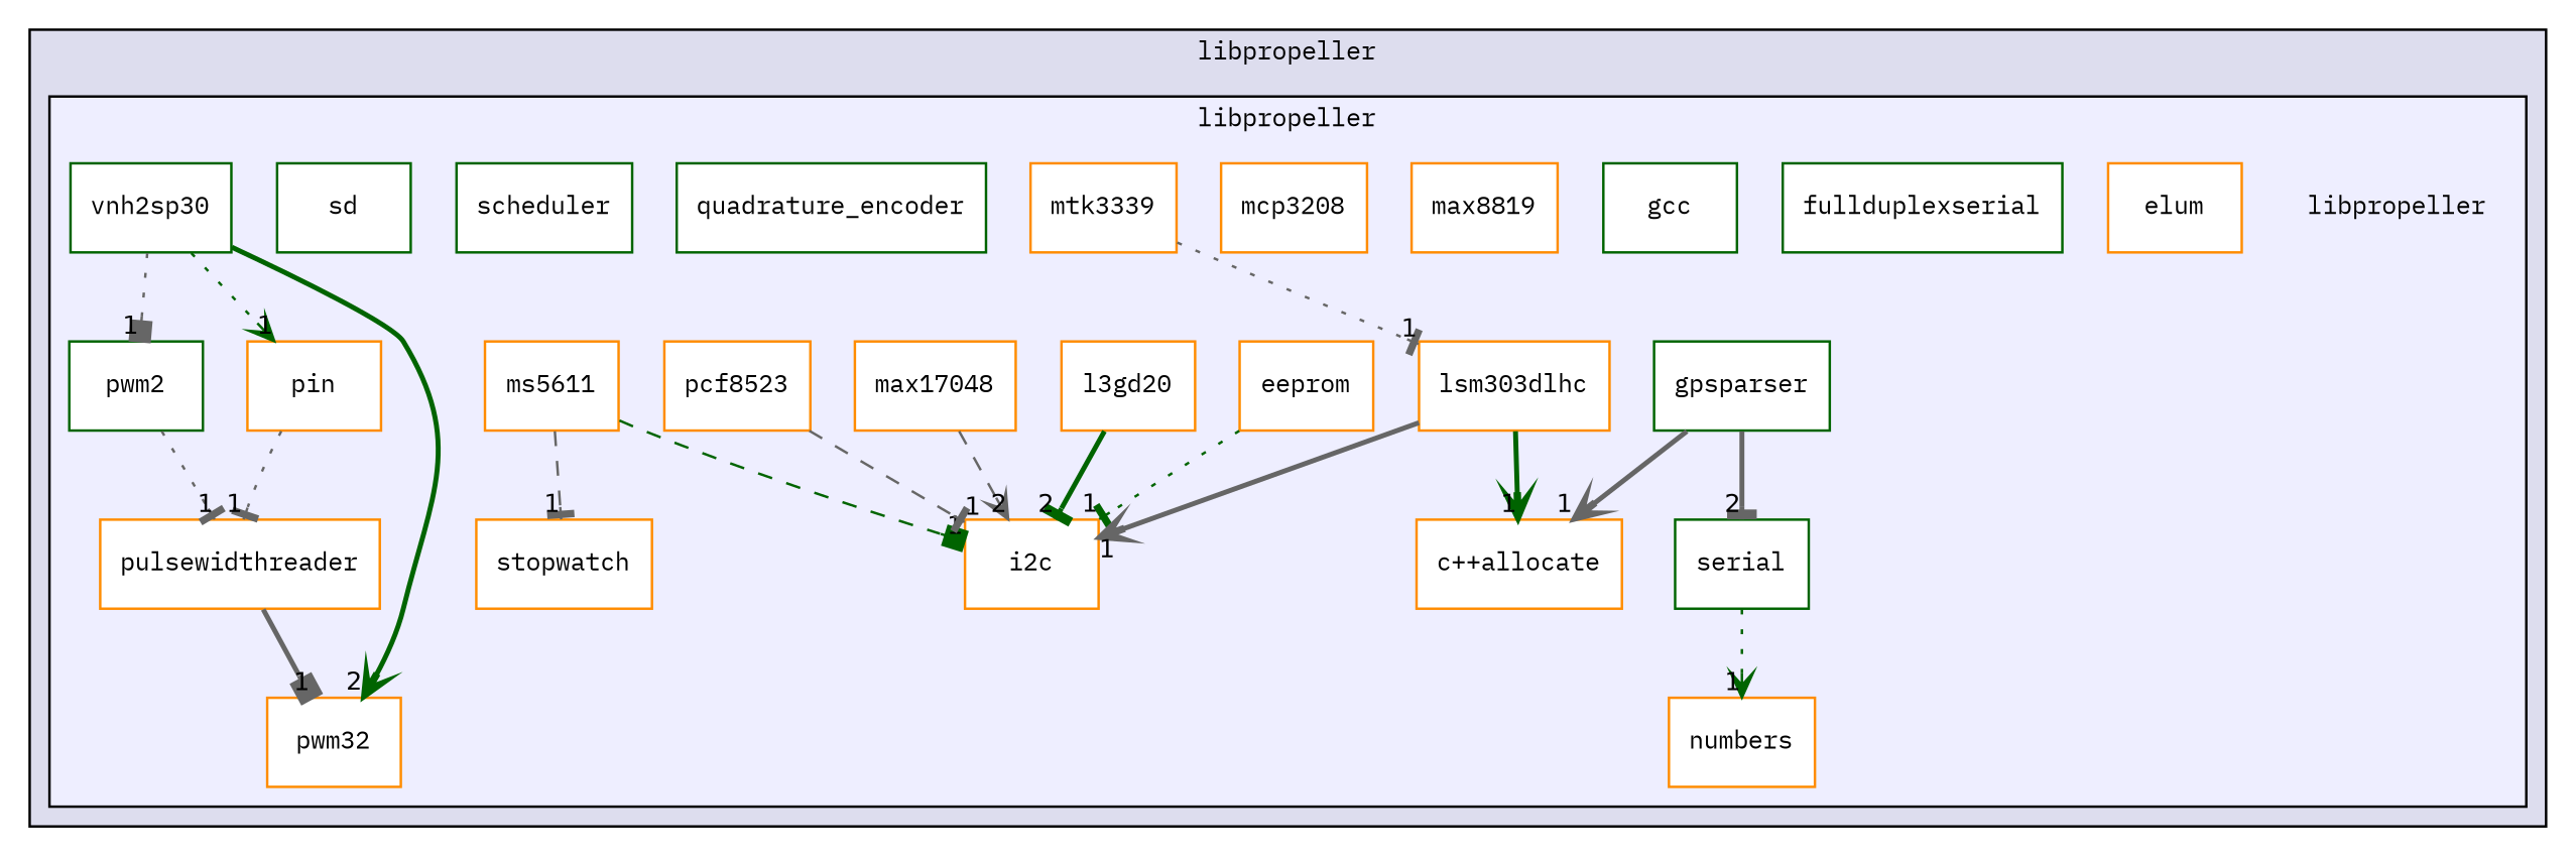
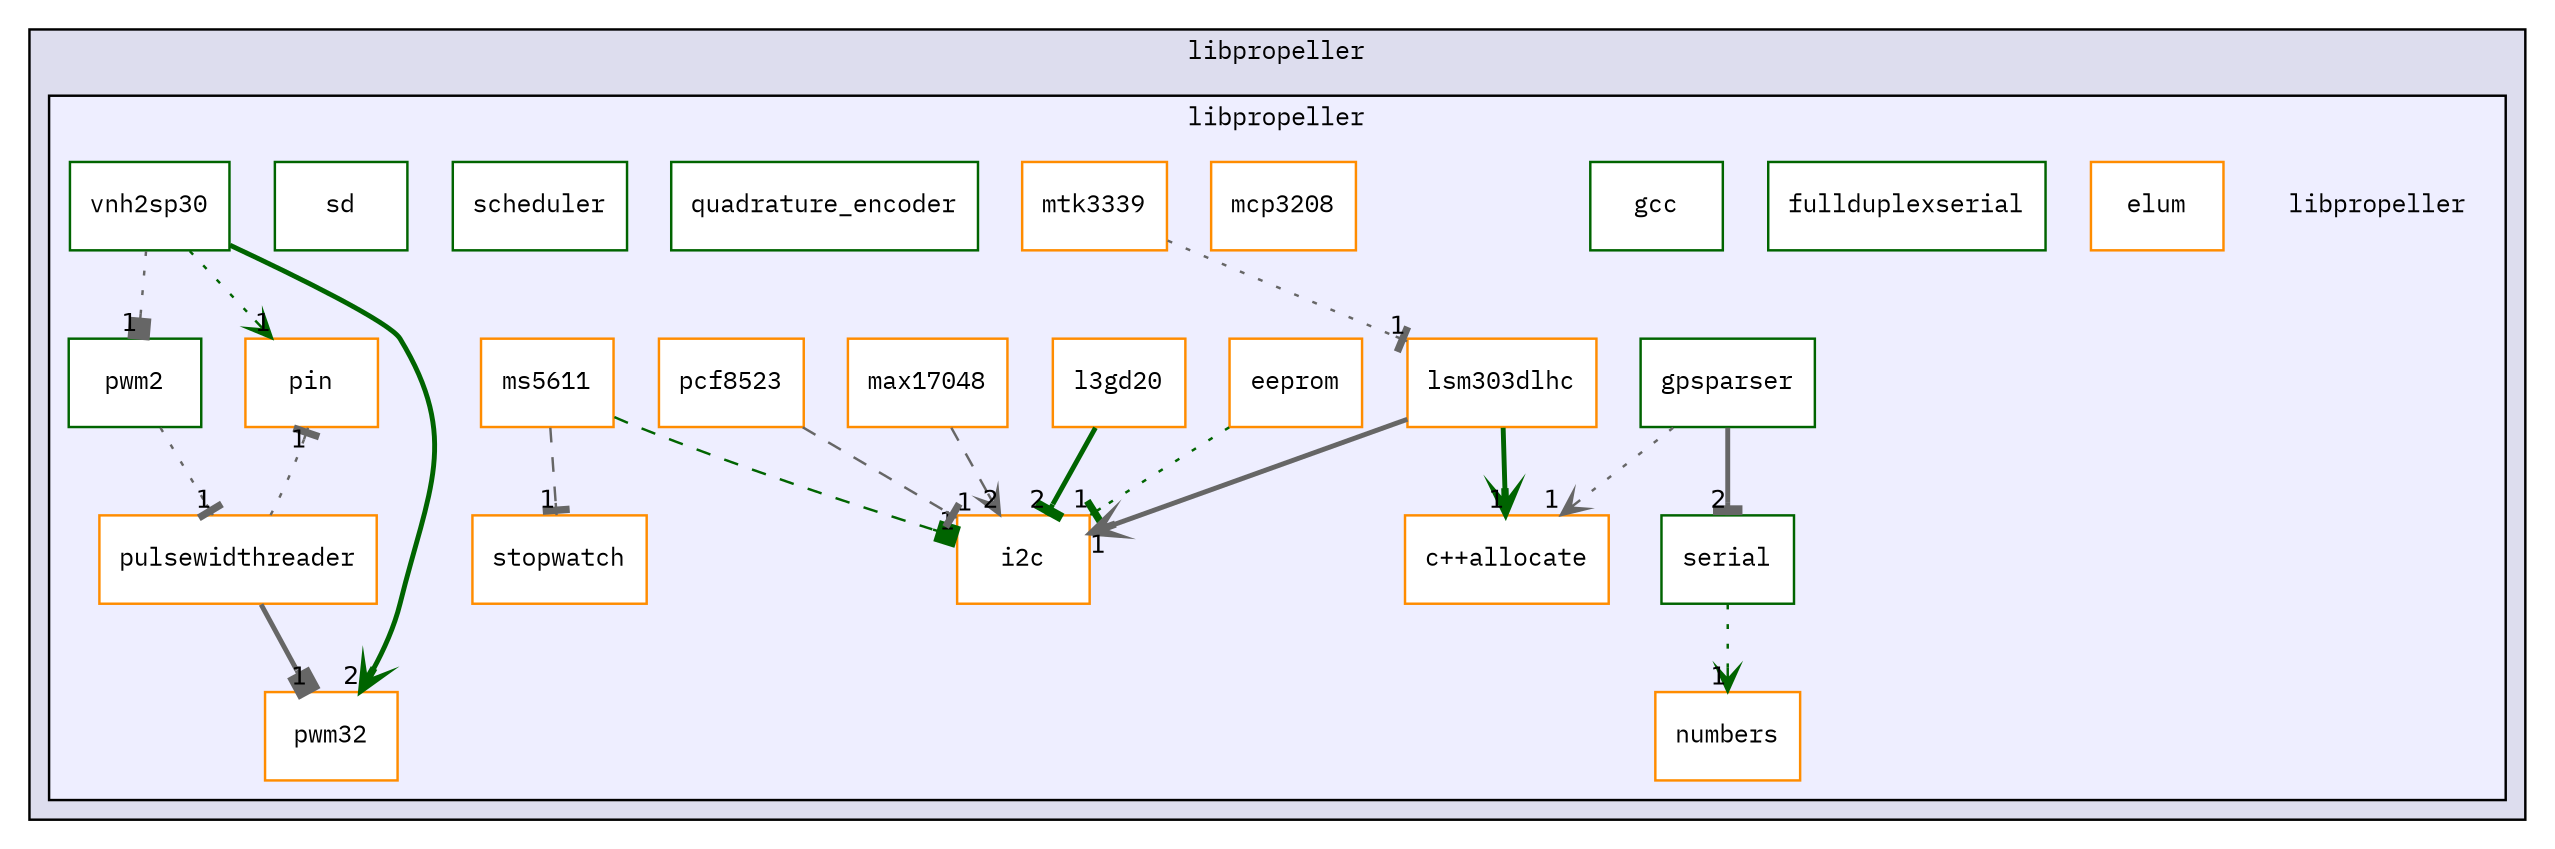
  digraph {
    compound=true
    fontname="IBM Plex Mono"
    node [color=darkorange fontname="IBM Plex Mono" fontsize=10 shape=box fillcolor=white style=filled]
    edge [arrowhead=tee color=gray40 fontname="IBM Plex Mono" headlabel=1 labeldistance=1.5 labelfontname=Helvetica labelfontsize=10 style=dotted]
    n1 [color=darkgreen label=libpropeller shape=plaintext fillcolor="" style=""]
    n2 [label="c++allocate"]
    n3 [label=eeprom]
    n4 [label=elum]
    n5 [color=darkgreen label=fullduplexserial]
    n6 [color=darkgreen label=gcc]
    n7 [color=darkgreen label=gpsparser]
    n8 [label=i2c]
    n9 [label=l3gd20]
    n10 [label=lsm303dlhc]
    n11 [label=max17048]
-   n12 [label=max8819]
    n13 [label=mcp3208]
    n14 [label=ms5611]
    n15 [label=mtk3339]
    n16 [label=numbers]
    n17 [label=pcf8523]
    n18 [label=pin]
    n19 [label=pulsewidthreader]
    n20 [color=darkgreen label=pwm2]
    n21 [label=pwm32]
    n22 [color=darkgreen label=quadrature_encoder]
    n23 [color=darkgreen label=scheduler]
    n24 [color=darkgreen label=sd]
    n25 [color=darkgreen label=serial]
    n26 [label=stopwatch]
    n27 [color=darkgreen label=vnh2sp30]
    subgraph cluster_1 {
      bgcolor="#ddddee"
      fontsize=10
      label=libpropeller
      pencolor=black
      subgraph cluster_2 {
        bgcolor="#eeeeff"
        fontsize=10
        label=libpropeller
        pencolor=black
        n1
        n2
        n3
        n4
        n5
        n6
        n7
        n8
        n9
        n10
        n11
-       n12
        n13
        n14
        n15
        n16
        n17
        n18
        n19
        n20
        n21
        n22
        n23
        n24
        n25
        n26
        n27
      }
    }
    n3 -> n8 [color=darkgreen]
-   n7 -> n2 [arrowhead=vee style=bold]
+   n7 -> n2 [arrowhead=vee]
    n7 -> n25 [headlabel=2 style=bold]
    n9 -> n8 [color=darkgreen headlabel=2 style=bold]
    n10 -> n2 [arrowhead=vee color=darkgreen style=bold]
    n10 -> n8 [arrowhead=vee style=bold]
    n11 -> n8 [arrowhead=vee headlabel=2 style=dashed]
    n14 -> n8 [arrowhead=box color=darkgreen style=dashed]
    n14 -> n26 [style=dashed]
    n15 -> n10
    n17 -> n8 [style=dashed]
-   n18 -> n19
+   n19 -> n18
    n19 -> n21 [arrowhead=box style=bold]
    n20 -> n19
    n25 -> n16 [arrowhead=vee color=darkgreen]
    n27 -> n18 [arrowhead=vee color=darkgreen]
    n27 -> n20 [arrowhead=box]
    n27 -> n21 [arrowhead=vee color=darkgreen headlabel=2 style=bold]
  }
